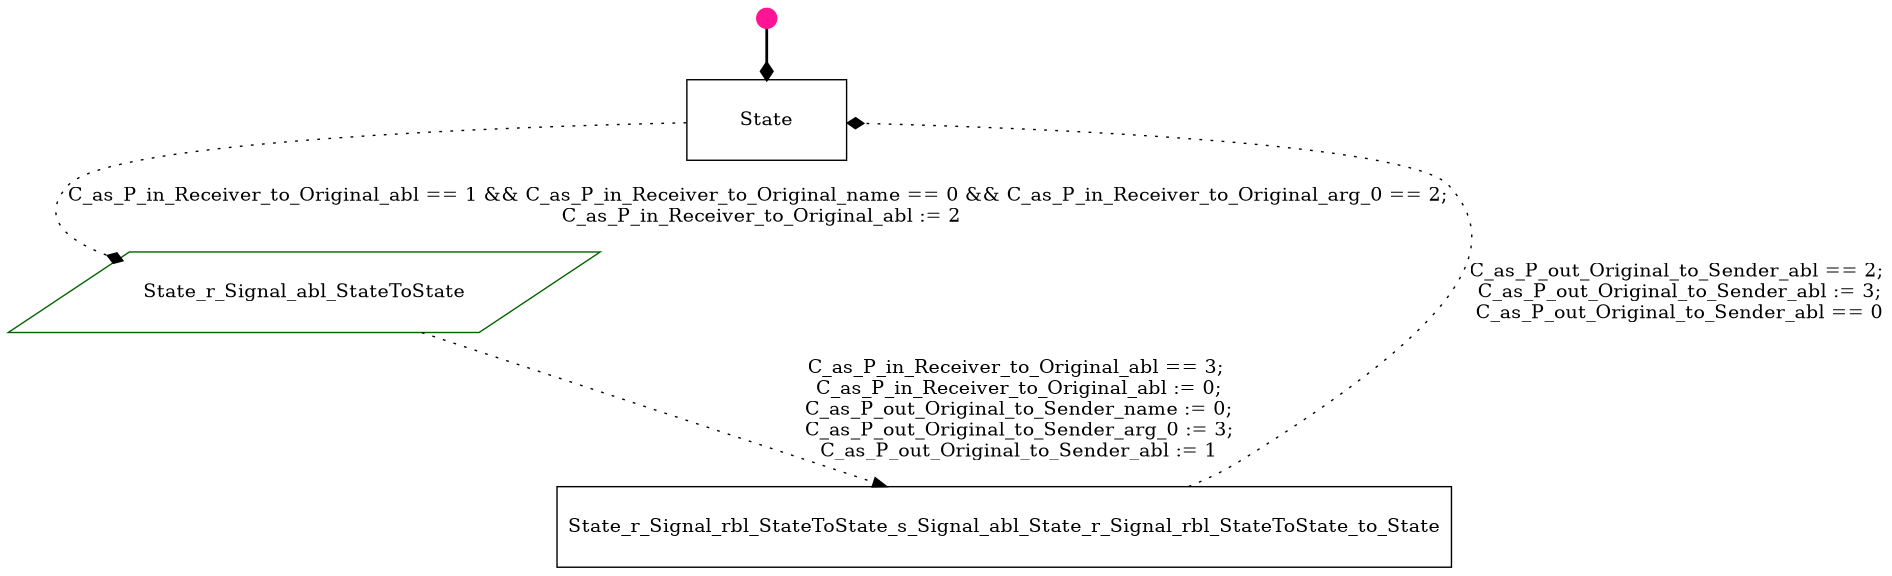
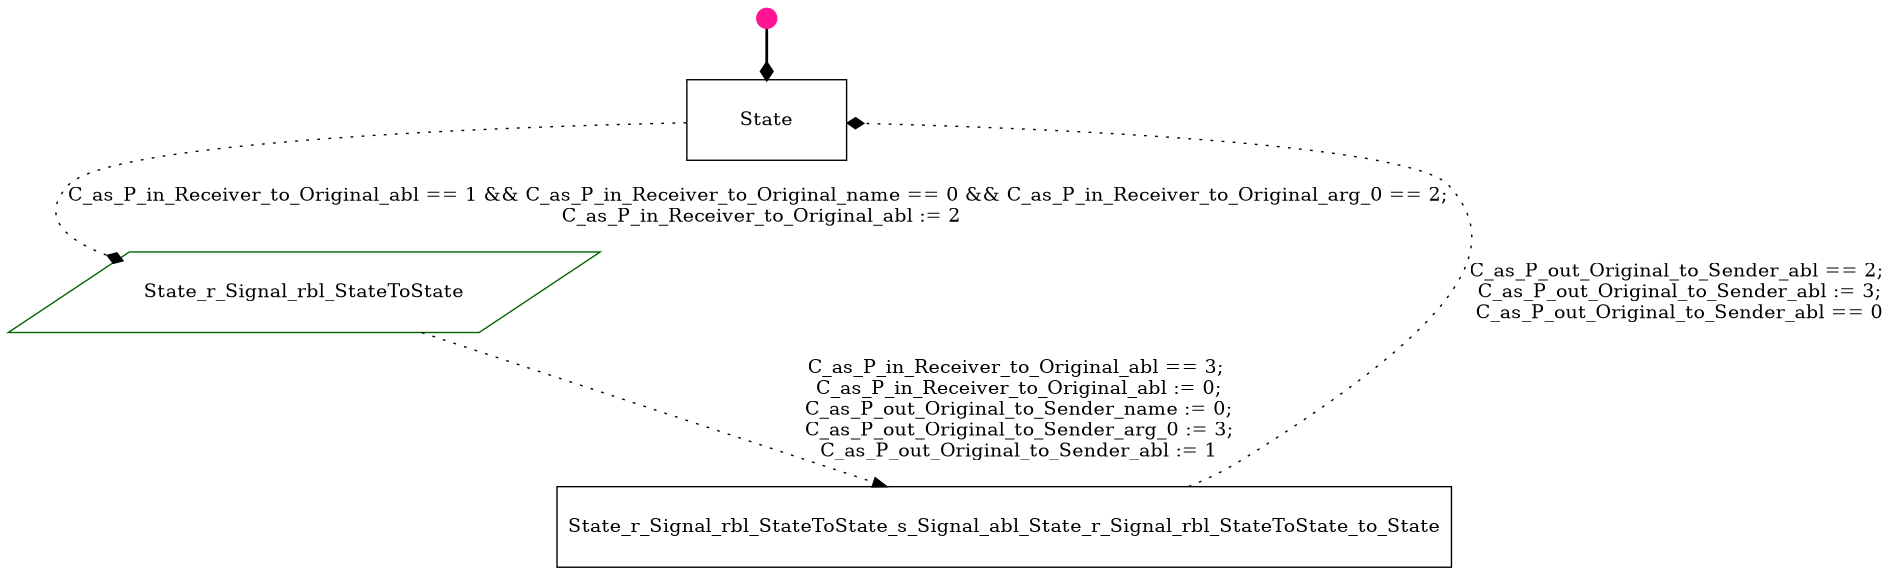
  digraph {
    compound=true
    rank=LR
    node [color=black shape=box]
    edge [arrowhead=diamond style=dotted]
    State_extra [color=deeppink height=0.2 shape=point]
    State [height=0.8 width=1.6]
-   State_r_Signal_rbl_StateToState [color=darkgreen height=0.8 shape=parallelogram width=1.6 label=State_r_Signal_abl_StateToState]
+   State_r_Signal_rbl_StateToState [color=darkgreen height=0.8 shape=parallelogram width=1.6]
    State_r_Signal_rbl_StateToState_s_Signal_abl_State_r_Signal_rbl_StateToState_to_State [height=0.8 width=1.6]
    State_extra -> State [style=bold]
    State -> State_r_Signal_rbl_StateToState [label="C_as_P_in_Receiver_to_Original_abl == 1 && C_as_P_in_Receiver_to_Original_name == 0 && C_as_P_in_Receiver_to_Original_arg_0 == 2;\n C_as_P_in_Receiver_to_Original_abl := 2"]
    State_r_Signal_rbl_StateToState -> State_r_Signal_rbl_StateToState_s_Signal_abl_State_r_Signal_rbl_StateToState_to_State [arrowhead=normal label="C_as_P_in_Receiver_to_Original_abl == 3;\n C_as_P_in_Receiver_to_Original_abl := 0;\n C_as_P_out_Original_to_Sender_name := 0;\n C_as_P_out_Original_to_Sender_arg_0 := 3;\n C_as_P_out_Original_to_Sender_abl := 1"]
    State_r_Signal_rbl_StateToState_s_Signal_abl_State_r_Signal_rbl_StateToState_to_State -> State [label="C_as_P_out_Original_to_Sender_abl == 2;\n C_as_P_out_Original_to_Sender_abl := 3;\n C_as_P_out_Original_to_Sender_abl == 0"]
  }
